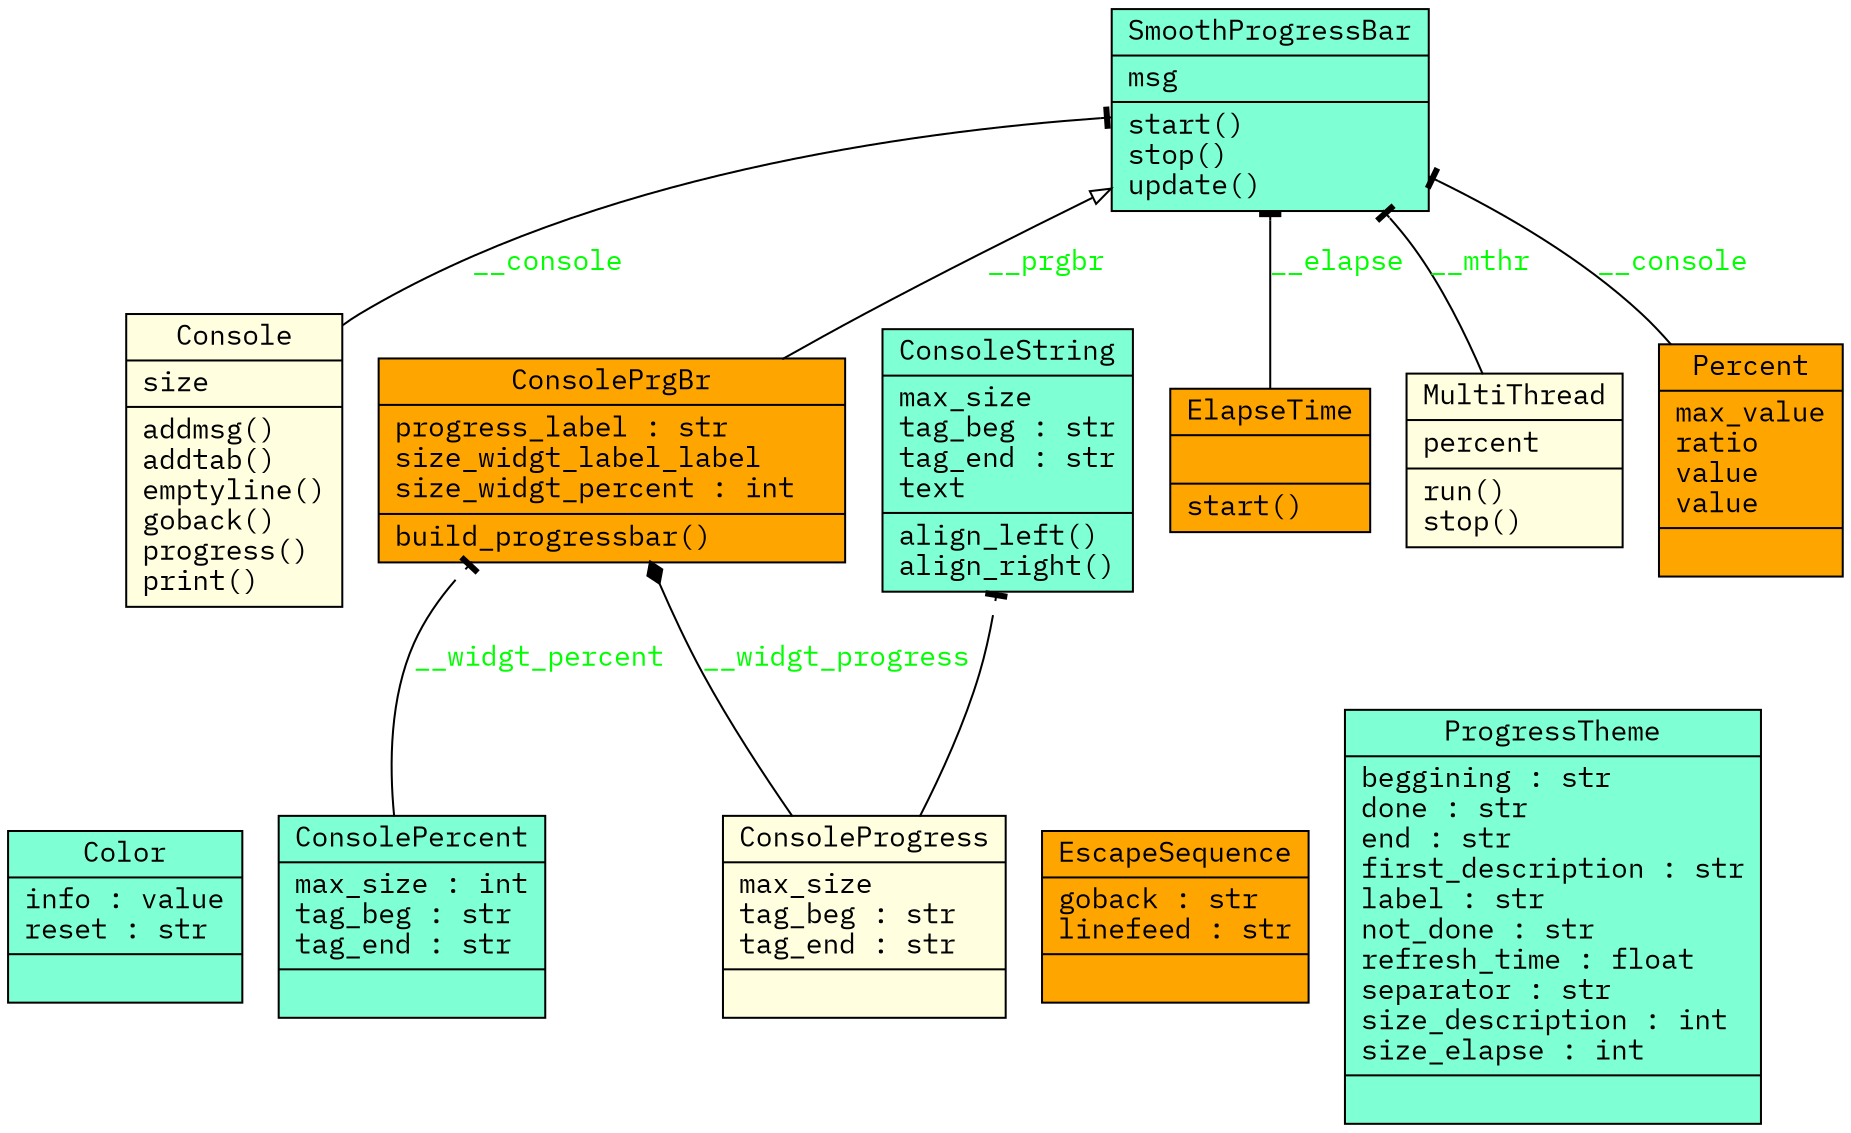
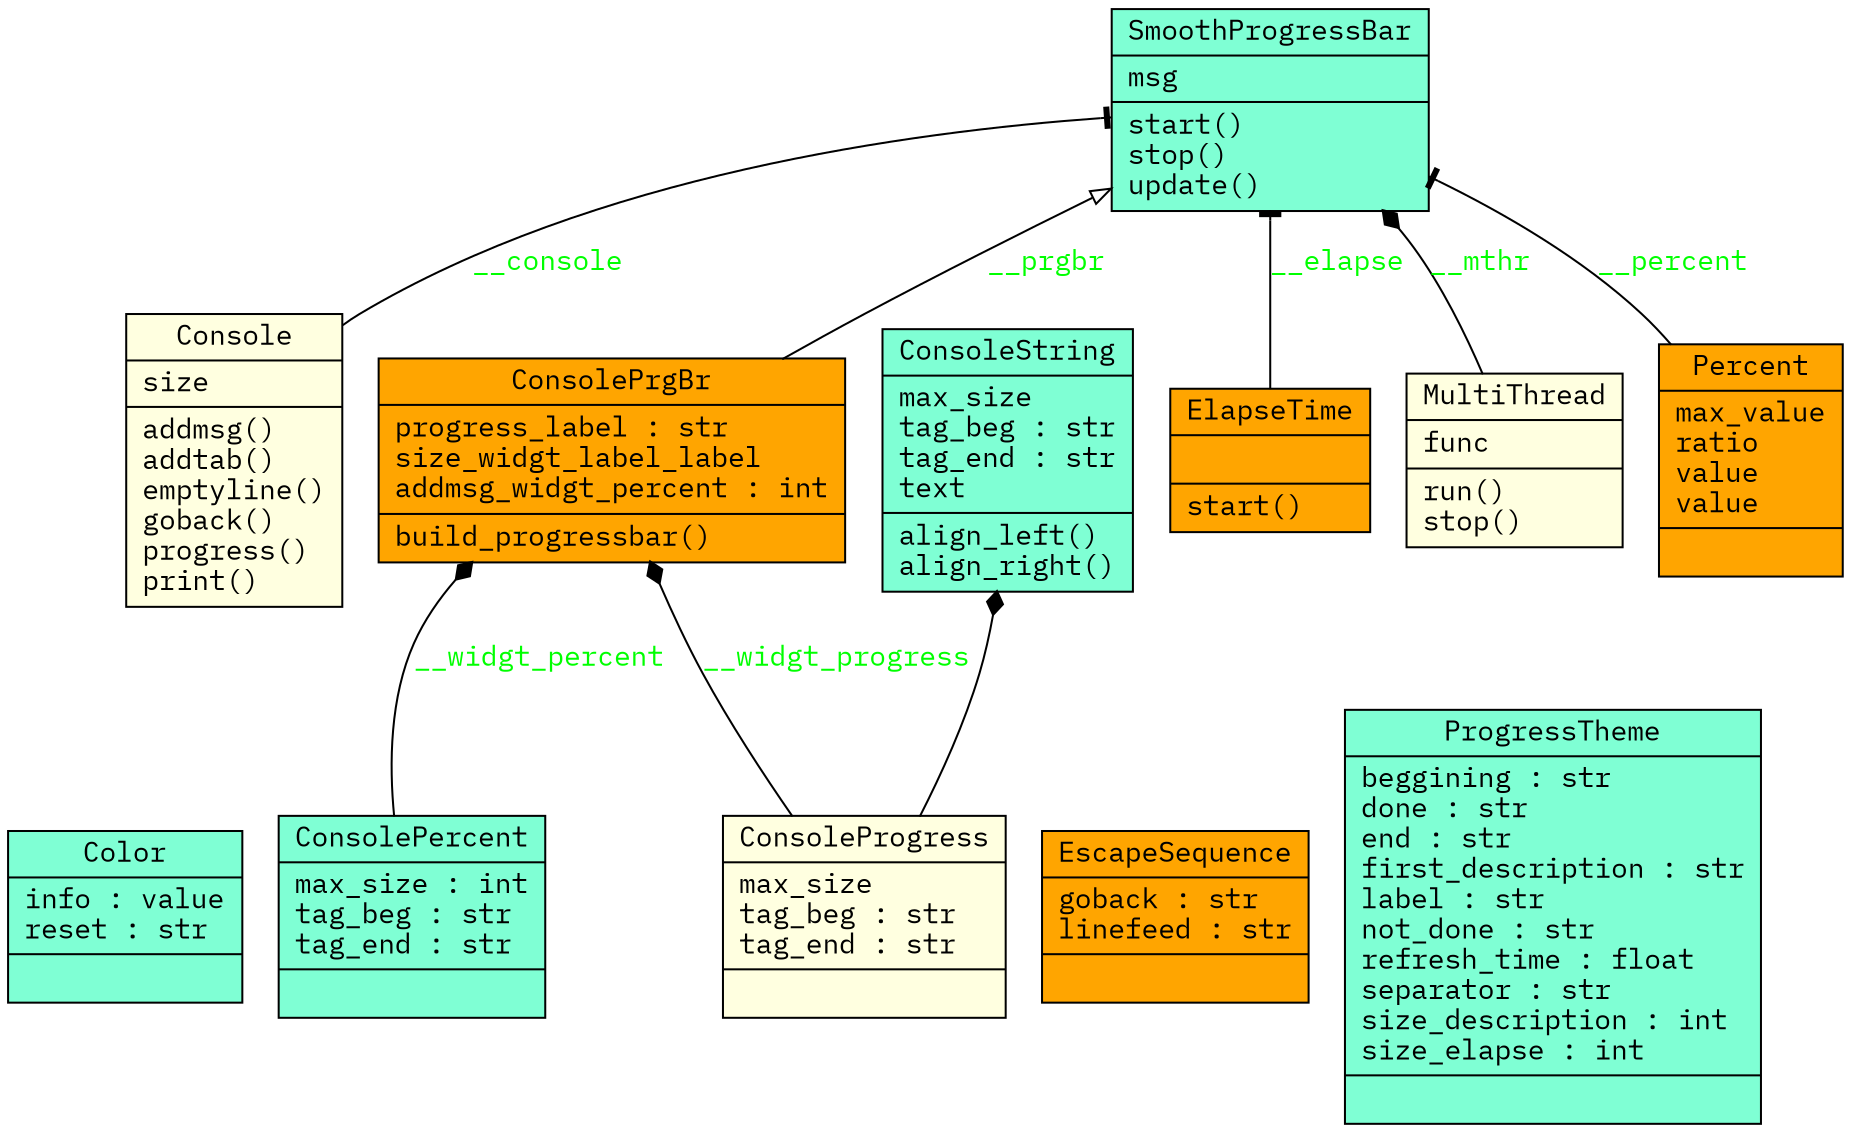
  digraph {
    fontname="IBM Plex Mono"
    rankdir=BT
    node [fillcolor=aquamarine fontname="IBM Plex Mono" shape=record style=filled]
    edge [arrowhead=tee arrowtail=none fontcolor=green fontname="IBM Plex Mono" style=solid]
    n1 [label="{Color|info : value\lreset : str\l|}"]
    n2 [fillcolor=lightyellow label="{Console|size\l|addmsg()\laddtab()\lemptyline()\lgoback()\lprogress()\lprint()\l}"]
    n3 [label="{SmoothProgressBar|msg\l|start()\lstop()\lupdate()\l}"]
-   n4 [fillcolor=orange label="{ConsolePrgBr|progress_label : str\lsize_widgt_label_label\lsize_widgt_percent : int\l|build_progressbar()\l}"]
+   n4 [fillcolor=orange label="{ConsolePrgBr|progress_label : str\lsize_widgt_label_label\laddmsg_widgt_percent : int\l|build_progressbar()\l}"]
    n5 [label="{ConsoleString|max_size\ltag_beg : str\ltag_end : str\ltext\l|align_left()\lalign_right()\l}"]
    n6 [label="{ConsolePercent|max_size : int\ltag_beg : str\ltag_end : str\l|}"]
    n7 [fillcolor=lightyellow label="{ConsoleProgress|max_size\ltag_beg : str\ltag_end : str\l|}"]
    n8 [fillcolor=orange label="{ElapseTime|\l|start()\l}"]
    n9 [fillcolor=orange label="{EscapeSequence|goback : str\llinefeed : str\l|}"]
-   n10 [fillcolor=lightyellow label="{MultiThread|percent\l|run()\lstop()\l}"]
+   n10 [fillcolor=lightyellow label="{MultiThread|func\l|run()\lstop()\l}"]
    n11 [fillcolor=orange label="{Percent|max_value\lratio\lvalue\lvalue\l|}"]
    n12 [label="{ProgressTheme|beggining : str\ldone : str\lend : str\lfirst_description : str\llabel : str\lnot_done : str\lrefresh_time : float\lseparator : str\lsize_description : int\lsize_elapse : int\l|}"]
    n2 -> n3 [label=__console]
    n4 -> n3 [arrowhead=onormal label=__prgbr]
-   n6 -> n4 [label=__widgt_percent]
+   n6 -> n4 [arrowhead=diamond label=__widgt_percent]
    n7 -> n4 [arrowhead=diamond label=__widgt_progress]
-   n7 -> n5 [fontcolor="" style=""]
+   n7 -> n5 [arrowhead=diamond fontcolor="" style=""]
    n8 -> n3 [label=__elapse]
-   n10 -> n3 [label=__mthr]
-   n11 -> n3 [label=__console]
+   n10 -> n3 [arrowhead=diamond label=__mthr]
+   n11 -> n3 [label=__percent]
  }
